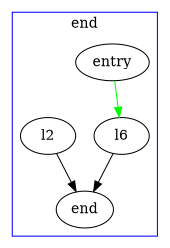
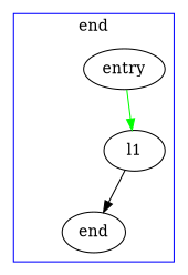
  strict digraph {
    node [shape=oval]
    n1 [label=entry]
-   n2 [label=l6]
-   n3 [label=l2]
+   n2 [label=l1]
    n4 [label=end]
    subgraph cluster_1 {
      color=blue
      label=end
      n1
      n2
-     n3
      n4
    }
    n1 -> n2 [color=green]
    n2 -> n4
-   n3 -> n4
  }
